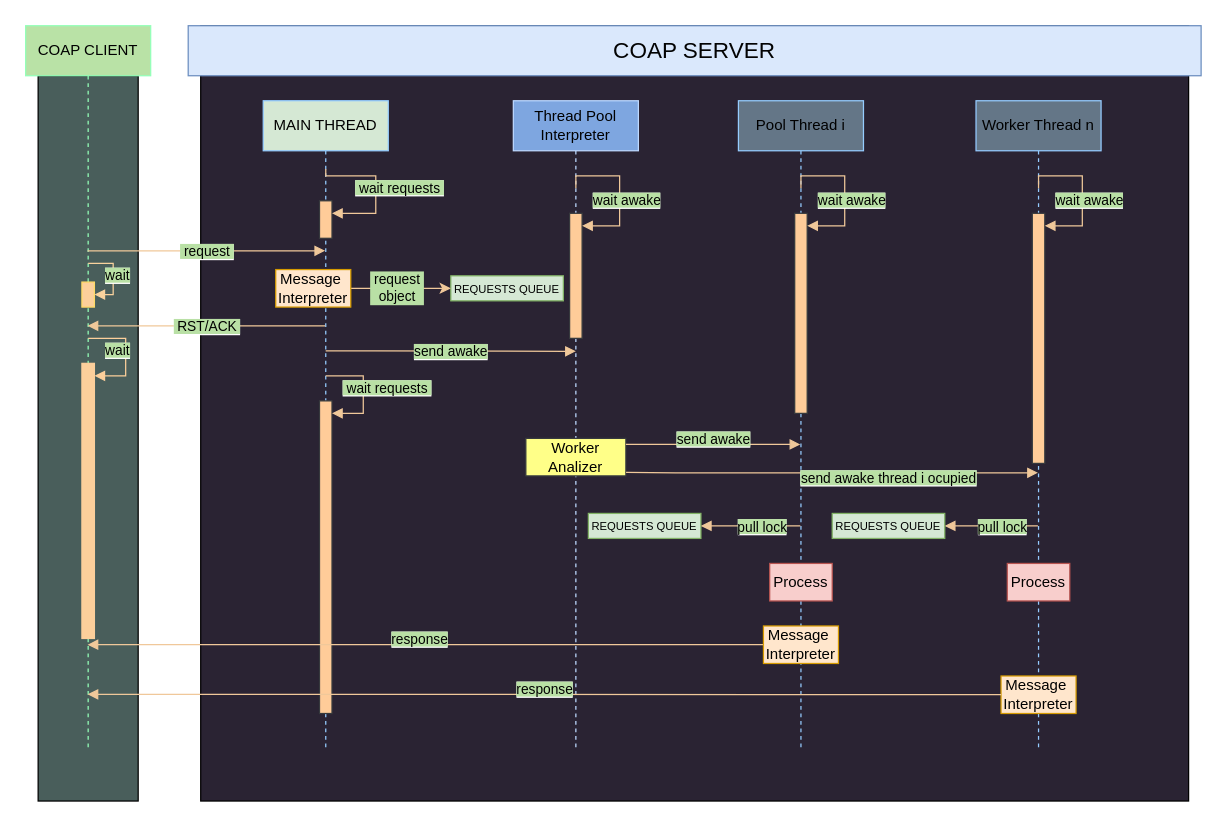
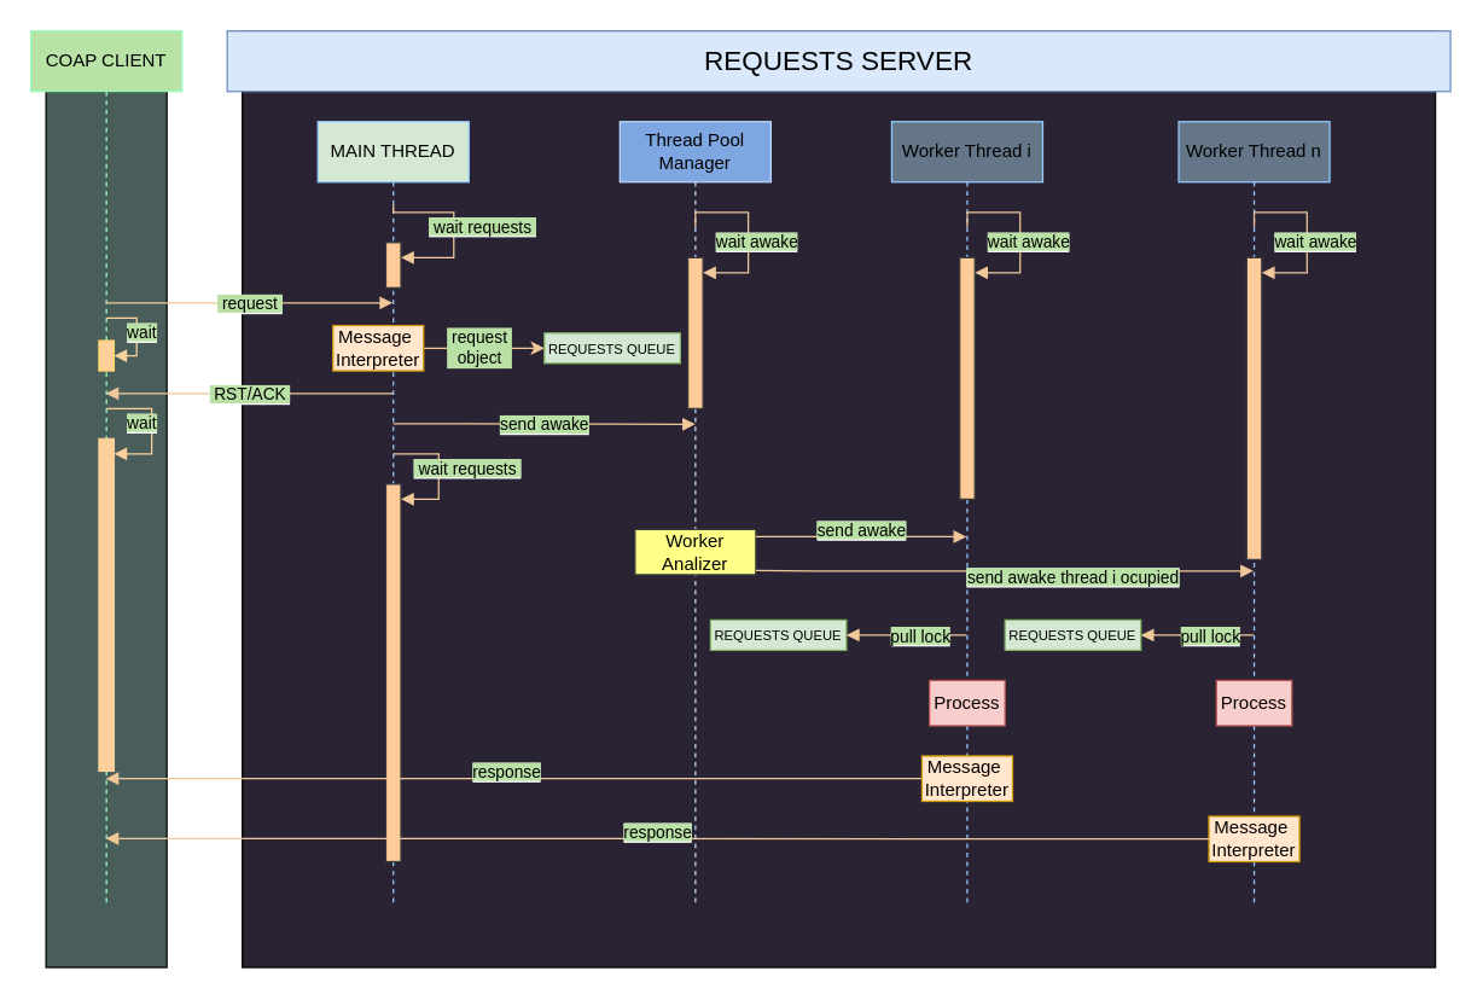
  <mxCell id="0" />
  <mxCell id="1" parent="0" />
  <mxCell id="2" value="" style="html=1;whiteSpace=wrap;fillColor=#495E5B;" parent="1" vertex="1"><mxGeometry x="30" y="60" width="80" height="580" as="geometry" /></mxCell>
  <mxCell id="3" value="" style="rounded=0;whiteSpace=wrap;html=1;fillColor=#2A2333;strokeColor=default;" parent="1" vertex="1"><mxGeometry x="160" y="20" width="790" height="620" as="geometry" /></mxCell>
- <mxCell id="4" value="&lt;font color=&quot;#030303&quot; style=&quot;font-size: 18px;&quot;&gt;COAP SERVER&lt;/font&gt;" style="rounded=0;whiteSpace=wrap;html=1;fillColor=#dae8fc;strokeColor=#6c8ebf;" parent="1" vertex="1"><mxGeometry x="150" y="20" width="810" height="40" as="geometry" /></mxCell>
+ <mxCell id="4" value="&lt;font color=&quot;#030303&quot; style=&quot;font-size: 18px;&quot;&gt;REQUESTS SERVER&lt;/font&gt;" style="rounded=0;whiteSpace=wrap;html=1;fillColor=#dae8fc;strokeColor=#6c8ebf;" parent="1" vertex="1"><mxGeometry x="150" y="20" width="810" height="40" as="geometry" /></mxCell>
  <mxCell id="5" value="MAIN THREAD" style="shape=umlLifeline;perimeter=lifelinePerimeter;whiteSpace=wrap;html=1;container=1;dropTarget=0;collapsible=0;recursiveResize=0;outlineConnect=0;portConstraint=eastwest;newEdgeStyle={&quot;curved&quot;:0,&quot;rounded&quot;:0};fillColor=#D5E8D4;strokeColor=#95CCFF;fontColor=#000000;" parent="1" vertex="1"><mxGeometry x="210" y="80" width="100" height="520" as="geometry" /></mxCell>
  <mxCell id="6" value="" style="html=1;points=[[0,0,0,0,5],[0,1,0,0,-5],[1,0,0,0,5],[1,1,0,0,-5]];perimeter=orthogonalPerimeter;outlineConnect=0;targetShapes=umlLifeline;portConstraint=eastwest;newEdgeStyle={&quot;curved&quot;:0,&quot;rounded&quot;:0};fillColor=#ffcc99;strokeColor=#36393d;" parent="5" vertex="1"><mxGeometry x="45" y="80" width="10" height="30" as="geometry" /></mxCell>
  <mxCell id="7" value="&lt;span style=&quot;background-color: rgb(185, 224, 165);&quot;&gt;&lt;font color=&quot;#000000&quot;&gt;&amp;nbsp;wait requests&amp;nbsp;&lt;/font&gt;&lt;/span&gt;" style="html=1;align=left;spacingLeft=2;endArrow=block;rounded=0;edgeStyle=orthogonalEdgeStyle;curved=0;rounded=0;exitX=0.5;exitY=0.105;exitDx=0;exitDy=0;exitPerimeter=0;strokeColor=#F0C89A;" parent="5" source="5" target="6" edge="1"><mxGeometry x="-0.54" y="-10" relative="1" as="geometry"><mxPoint x="60" y="60" as="sourcePoint" /><Array as="points"><mxPoint x="90" y="60" /><mxPoint x="90" y="90" /></Array><mxPoint as="offset" /></mxGeometry></mxCell>
  <mxCell id="8" value="" style="html=1;points=[[0,0,0,0,5],[0,1,0,0,-5],[1,0,0,0,5],[1,1,0,0,-5]];perimeter=orthogonalPerimeter;outlineConnect=0;targetShapes=umlLifeline;portConstraint=eastwest;newEdgeStyle={&quot;curved&quot;:0,&quot;rounded&quot;:0};fillColor=#ffcc99;strokeColor=#36393d;" parent="5" vertex="1"><mxGeometry x="45" y="240" width="10" height="250" as="geometry" /></mxCell>
  <mxCell id="9" value="&lt;span style=&quot;background-color: rgb(185, 224, 165);&quot;&gt;&lt;font color=&quot;#000000&quot;&gt;&amp;nbsp;wait requests&amp;nbsp;&lt;/font&gt;&lt;/span&gt;" style="html=1;align=left;spacingLeft=2;endArrow=block;rounded=0;edgeStyle=orthogonalEdgeStyle;curved=0;rounded=0;fillColor=#ffcc99;strokeColor=#F0C89A;" parent="5" target="8" edge="1"><mxGeometry x="-0.765" y="-10" relative="1" as="geometry"><mxPoint x="50" y="220" as="sourcePoint" /><Array as="points"><mxPoint x="80" y="250" /></Array><mxPoint as="offset" /></mxGeometry></mxCell>
  <mxCell id="10" value="&lt;font color=&quot;#000000&quot;&gt;COAP CLIENT&lt;/font&gt;" style="shape=umlLifeline;perimeter=lifelinePerimeter;whiteSpace=wrap;html=1;container=1;dropTarget=0;collapsible=0;recursiveResize=0;outlineConnect=0;portConstraint=eastwest;newEdgeStyle={&quot;curved&quot;:0,&quot;rounded&quot;:0};fillColor=#b9e2a6;strokeColor=#94ffb8;" parent="1" vertex="1"><mxGeometry x="20" y="20" width="100" height="580" as="geometry" /></mxCell>
  <mxCell id="11" value="" style="html=1;points=[[0,0,0,0,5],[0,1,0,0,-5],[1,0,0,0,5],[1,1,0,0,-5]];perimeter=orthogonalPerimeter;outlineConnect=0;targetShapes=umlLifeline;portConstraint=eastwest;newEdgeStyle={&quot;curved&quot;:0,&quot;rounded&quot;:0};strokeColor=#fccf9b;fillColor=#fccf9b;" parent="10" vertex="1"><mxGeometry x="45" y="270" width="10" height="220" as="geometry" /></mxCell>
  <mxCell id="12" value="&lt;span style=&quot;background-color: rgb(185, 224, 165);&quot;&gt;&lt;font color=&quot;#000000&quot;&gt;wait&lt;/font&gt;&lt;/span&gt;" style="html=1;align=left;spacingLeft=2;endArrow=block;rounded=0;edgeStyle=orthogonalEdgeStyle;curved=0;rounded=0;strokeColor=#fccf9b;" parent="10" target="11" edge="1"><mxGeometry x="-0.765" y="-10" relative="1" as="geometry"><mxPoint x="50" y="250" as="sourcePoint" /><Array as="points"><mxPoint x="80" y="280" /></Array><mxPoint as="offset" /></mxGeometry></mxCell>
  <mxCell id="13" value="&lt;span style=&quot;background-color: rgb(185, 224, 165);&quot;&gt;&lt;font color=&quot;#000000&quot;&gt;&amp;nbsp;request&amp;nbsp;&lt;/font&gt;&lt;/span&gt;" style="html=1;verticalAlign=bottom;endArrow=block;curved=0;rounded=0;strokeColor=#F0C89A;" parent="1" source="10" target="5" edge="1"><mxGeometry x="0.002" y="-10" width="80" relative="1" as="geometry"><mxPoint x="100" y="310" as="sourcePoint" /><mxPoint x="240" y="200" as="targetPoint" /><Array as="points"><mxPoint x="80" y="200" /><mxPoint x="120" y="200" /></Array><mxPoint as="offset" /></mxGeometry></mxCell>
  <mxCell id="14" value="&lt;font style=&quot;font-size: 9px;&quot;&gt;REQUESTS QUEUE&lt;/font&gt;" style="rounded=0;whiteSpace=wrap;html=1;fillColor=#d5e8d4;strokeColor=#82b366;fontColor=#000000;" parent="1" vertex="1"><mxGeometry x="360" y="220" width="90" height="20" as="geometry" /></mxCell>
- <mxCell id="15" value="&lt;font color=&quot;#000000&quot;&gt;Thread Pool&lt;br&gt;Interpreter&lt;/font&gt;" style="shape=umlLifeline;perimeter=lifelinePerimeter;whiteSpace=wrap;html=1;container=1;dropTarget=0;collapsible=0;recursiveResize=0;outlineConnect=0;portConstraint=eastwest;newEdgeStyle={&quot;curved&quot;:0,&quot;rounded&quot;:0};fillColor=#7EA6E0;fontColor=#ffffff;strokeColor=#bdd8ff;" parent="1" vertex="1"><mxGeometry x="410" y="80" width="100" height="520" as="geometry" /></mxCell>
+ <mxCell id="15" value="&lt;font color=&quot;#000000&quot;&gt;Thread Pool&lt;br&gt;Manager&lt;/font&gt;" style="shape=umlLifeline;perimeter=lifelinePerimeter;whiteSpace=wrap;html=1;container=1;dropTarget=0;collapsible=0;recursiveResize=0;outlineConnect=0;portConstraint=eastwest;newEdgeStyle={&quot;curved&quot;:0,&quot;rounded&quot;:0};fillColor=#7EA6E0;fontColor=#ffffff;strokeColor=#bdd8ff;" parent="1" vertex="1"><mxGeometry x="410" y="80" width="100" height="520" as="geometry" /></mxCell>
  <mxCell id="16" value="" style="html=1;points=[[0,0,0,0,5],[0,1,0,0,-5],[1,0,0,0,5],[1,1,0,0,-5]];perimeter=orthogonalPerimeter;outlineConnect=0;targetShapes=umlLifeline;portConstraint=eastwest;newEdgeStyle={&quot;curved&quot;:0,&quot;rounded&quot;:0};fillColor=#ffcc99;strokeColor=#36393d;" parent="15" vertex="1"><mxGeometry x="45" y="90" width="10" height="100" as="geometry" /></mxCell>
  <mxCell id="17" value="&lt;font style=&quot;background-color: rgb(185, 224, 165);&quot; color=&quot;#000000&quot;&gt;wait awake&lt;/font&gt;" style="html=1;align=left;spacingLeft=2;endArrow=block;rounded=0;edgeStyle=orthogonalEdgeStyle;curved=0;rounded=0;fillColor=#ffcc99;strokeColor=#F0C89A;" parent="15" target="16" edge="1"><mxGeometry x="-1" y="-14" relative="1" as="geometry"><mxPoint x="50" y="70" as="sourcePoint" /><Array as="points"><mxPoint x="50" y="60" /><mxPoint x="85" y="60" /><mxPoint x="85" y="100" /></Array><mxPoint x="-4" y="10" as="offset" /></mxGeometry></mxCell>
  <mxCell id="18" value="&lt;span style=&quot;background-color: rgb(185, 224, 165);&quot;&gt;&lt;font color=&quot;#000000&quot;&gt;send awake&lt;/font&gt;&lt;/span&gt;" style="html=1;verticalAlign=bottom;endArrow=block;rounded=0;entryX=0.5;entryY=0.306;entryDx=0;entryDy=0;entryPerimeter=0;fillColor=#ffcc99;strokeColor=#F0C89A;" parent="1" edge="1"><mxGeometry x="0.001" y="-10" width="80" relative="1" as="geometry"><mxPoint x="259.929" y="280" as="sourcePoint" /><mxPoint x="460" y="280.36" as="targetPoint" /><Array as="points"><mxPoint x="300" y="280" /></Array><mxPoint as="offset" /></mxGeometry></mxCell>
  <mxCell id="19" value="Worker&lt;br&gt;Analizer" style="html=1;whiteSpace=wrap;fillColor=#ffff88;strokeColor=#36393d;fontColor=#000000;" parent="1" vertex="1"><mxGeometry x="420" y="350" width="80" height="30" as="geometry" /></mxCell>
- <mxCell id="20" value="&lt;font color=&quot;#000000&quot;&gt;Pool Thread i&lt;/font&gt;" style="shape=umlLifeline;perimeter=lifelinePerimeter;whiteSpace=wrap;html=1;container=1;dropTarget=0;collapsible=0;recursiveResize=0;outlineConnect=0;portConstraint=eastwest;newEdgeStyle={&quot;curved&quot;:0,&quot;rounded&quot;:0};fillColor=#647687;fontColor=#ffffff;strokeColor=#95CCFF;" parent="1" vertex="1"><mxGeometry x="590" y="80" width="100" height="520" as="geometry" /></mxCell>
+ <mxCell id="20" value="&lt;font color=&quot;#000000&quot;&gt;Worker Thread i&lt;/font&gt;" style="shape=umlLifeline;perimeter=lifelinePerimeter;whiteSpace=wrap;html=1;container=1;dropTarget=0;collapsible=0;recursiveResize=0;outlineConnect=0;portConstraint=eastwest;newEdgeStyle={&quot;curved&quot;:0,&quot;rounded&quot;:0};fillColor=#647687;fontColor=#ffffff;strokeColor=#95CCFF;" parent="1" vertex="1"><mxGeometry x="590" y="80" width="100" height="520" as="geometry" /></mxCell>
  <mxCell id="21" value="" style="html=1;points=[[0,0,0,0,5],[0,1,0,0,-5],[1,0,0,0,5],[1,1,0,0,-5]];perimeter=orthogonalPerimeter;outlineConnect=0;targetShapes=umlLifeline;portConstraint=eastwest;newEdgeStyle={&quot;curved&quot;:0,&quot;rounded&quot;:0};fillColor=#ffcc99;strokeColor=#36393d;" parent="20" vertex="1"><mxGeometry x="45" y="90" width="10" height="160" as="geometry" /></mxCell>
  <mxCell id="22" value="&lt;font style=&quot;background-color: rgb(185, 224, 165);&quot; color=&quot;#000000&quot;&gt;wait awake&lt;/font&gt;" style="html=1;align=left;spacingLeft=2;endArrow=block;rounded=0;edgeStyle=orthogonalEdgeStyle;curved=0;rounded=0;strokeColor=#F0C89A;" parent="20" target="21" edge="1"><mxGeometry x="-1" y="-14" relative="1" as="geometry"><mxPoint x="50" y="70" as="sourcePoint" /><Array as="points"><mxPoint x="50" y="70" /><mxPoint x="50" y="60" /><mxPoint x="85" y="60" /><mxPoint x="85" y="100" /></Array><mxPoint x="-4" y="10" as="offset" /></mxGeometry></mxCell>
  <mxCell id="23" value="&lt;font style=&quot;background-color: rgb(185, 224, 165);&quot; color=&quot;#000000&quot;&gt;send awake&lt;/font&gt;" style="html=1;verticalAlign=bottom;endArrow=block;curved=0;rounded=0;strokeColor=#F0C89A;" parent="1" edge="1"><mxGeometry x="0.006" y="-5" width="80" relative="1" as="geometry"><mxPoint x="500" y="354.82" as="sourcePoint" /><mxPoint x="639.5" y="354.82" as="targetPoint" /><Array as="points"><mxPoint x="530" y="354.82" /><mxPoint x="620" y="354.82" /></Array><mxPoint as="offset" /></mxGeometry></mxCell>
  <mxCell id="24" value="&lt;font style=&quot;font-size: 9px;&quot;&gt;REQUESTS QUEUE&lt;/font&gt;" style="rounded=0;whiteSpace=wrap;html=1;fillColor=#d5e8d4;strokeColor=#82b366;fontColor=#000000;" parent="1" vertex="1"><mxGeometry x="470" y="410" width="90" height="20" as="geometry" /></mxCell>
  <mxCell id="25" value="&lt;font style=&quot;background-color: rgb(185, 224, 165);&quot; color=&quot;#000000&quot;&gt;pull lock&lt;/font&gt;" style="html=1;verticalAlign=bottom;endArrow=block;curved=0;rounded=0;entryX=1;entryY=0.5;entryDx=0;entryDy=0;strokeColor=#F0C89A;" parent="1" source="20" target="24" edge="1"><mxGeometry x="-0.212" y="10" width="80" relative="1" as="geometry"><mxPoint x="370" y="310" as="sourcePoint" /><mxPoint x="450" y="310" as="targetPoint" /><mxPoint as="offset" /></mxGeometry></mxCell>
  <mxCell id="26" value="Process" style="html=1;whiteSpace=wrap;fillColor=#f8cecc;strokeColor=#b85450;fontColor=#000000;" parent="1" vertex="1"><mxGeometry x="615" y="450" width="50" height="30" as="geometry" /></mxCell>
  <mxCell id="27" value="" style="edgeStyle=orthogonalEdgeStyle;rounded=0;orthogonalLoop=1;jettySize=auto;html=1;strokeColor=#F0C89A;exitX=1;exitY=0.5;exitDx=0;exitDy=0;" parent="1" source="40" target="14" edge="1"><mxGeometry relative="1" as="geometry"><mxPoint x="290" y="230" as="sourcePoint" /></mxGeometry></mxCell>
  <mxCell id="28" value="&amp;nbsp;request&amp;nbsp;&lt;br&gt;&lt;span style=&quot;&quot;&gt;object&lt;/span&gt;" style="edgeLabel;html=1;align=center;verticalAlign=middle;resizable=0;points=[];labelBackgroundColor=#B9E0A5;fontColor=#000000;" parent="27" vertex="1" connectable="0"><mxGeometry x="-0.092" y="1" relative="1" as="geometry"><mxPoint as="offset" /></mxGeometry></mxCell>
  <mxCell id="29" value="&lt;span style=&quot;background-color: rgb(185, 224, 165);&quot;&gt;&lt;font color=&quot;#000000&quot;&gt;&amp;nbsp;RST/ACK&amp;nbsp;&lt;/font&gt;&lt;/span&gt;" style="html=1;verticalAlign=bottom;endArrow=block;curved=0;rounded=0;strokeColor=#F0C89A;" parent="1" target="10" edge="1"><mxGeometry x="-0.004" y="10" width="80" relative="1" as="geometry"><mxPoint x="259.5" y="260" as="sourcePoint" /><mxPoint x="39.667" y="260" as="targetPoint" /><mxPoint as="offset" /></mxGeometry></mxCell>
  <mxCell id="30" value="&lt;span style=&quot;background-color: rgb(185, 224, 165);&quot;&gt;&lt;font color=&quot;#000000&quot;&gt;response&lt;/font&gt;&lt;/span&gt;" style="html=1;verticalAlign=bottom;endArrow=block;curved=0;rounded=0;exitX=0;exitY=0.5;exitDx=0;exitDy=0;strokeColor=#F0C89A;" parent="1" source="39" target="10" edge="1"><mxGeometry x="0.018" y="5" width="80" relative="1" as="geometry"><mxPoint x="639.5" y="510" as="sourcePoint" /><mxPoint x="40" y="515" as="targetPoint" /><Array as="points"><mxPoint x="160" y="515" /></Array><mxPoint as="offset" /></mxGeometry></mxCell>
  <mxCell id="31" value="Worker Thread n" style="shape=umlLifeline;perimeter=lifelinePerimeter;whiteSpace=wrap;html=1;container=1;dropTarget=0;collapsible=0;recursiveResize=0;outlineConnect=0;portConstraint=eastwest;newEdgeStyle={&quot;curved&quot;:0,&quot;rounded&quot;:0};fillColor=#647687;fontColor=#000000;strokeColor=#95CBFF;" parent="1" vertex="1"><mxGeometry x="780" y="80" width="100" height="520" as="geometry" /></mxCell>
  <mxCell id="32" value="" style="html=1;points=[[0,0,0,0,5],[0,1,0,0,-5],[1,0,0,0,5],[1,1,0,0,-5]];perimeter=orthogonalPerimeter;outlineConnect=0;targetShapes=umlLifeline;portConstraint=eastwest;newEdgeStyle={&quot;curved&quot;:0,&quot;rounded&quot;:0};fillColor=#ffcc99;strokeColor=#36393d;" parent="31" vertex="1"><mxGeometry x="45" y="90" width="10" height="200" as="geometry" /></mxCell>
  <mxCell id="33" value="&lt;font style=&quot;background-color: rgb(185, 224, 165);&quot; color=&quot;#000000&quot;&gt;wait awake&lt;/font&gt;" style="html=1;align=left;spacingLeft=2;endArrow=block;rounded=0;edgeStyle=orthogonalEdgeStyle;curved=0;rounded=0;strokeColor=#F0C89A;" parent="31" target="32" edge="1"><mxGeometry x="-1" y="-14" relative="1" as="geometry"><mxPoint x="50" y="70" as="sourcePoint" /><Array as="points"><mxPoint x="50" y="70" /><mxPoint x="50" y="60" /><mxPoint x="85" y="60" /><mxPoint x="85" y="100" /></Array><mxPoint x="-4" y="10" as="offset" /></mxGeometry></mxCell>
  <mxCell id="34" value="&lt;span style=&quot;background-color: rgb(185, 224, 165);&quot;&gt;&lt;font color=&quot;#000000&quot;&gt;pull lock&lt;/font&gt;&lt;/span&gt;" style="html=1;verticalAlign=bottom;endArrow=block;curved=0;rounded=0;entryX=1;entryY=0.5;entryDx=0;entryDy=0;strokeColor=#F0C89A;" parent="1" source="31" target="36" edge="1"><mxGeometry x="-0.212" y="10" width="80" relative="1" as="geometry"><mxPoint x="560" y="310" as="sourcePoint" /><mxPoint x="780" y="420" as="targetPoint" /><mxPoint as="offset" /></mxGeometry></mxCell>
  <mxCell id="35" value="Message&amp;nbsp;&lt;br&gt;Interpreter" style="html=1;whiteSpace=wrap;fillColor=#ffe6cc;strokeColor=#d79b00;fontColor=#000000;" parent="1" vertex="1"><mxGeometry x="800" y="540" width="60" height="30" as="geometry" /></mxCell>
  <mxCell id="36" value="&lt;font style=&quot;font-size: 9px;&quot;&gt;REQUESTS QUEUE&lt;/font&gt;" style="rounded=0;whiteSpace=wrap;html=1;fillColor=#d5e8d4;strokeColor=#82b366;fontColor=#000000;" parent="1" vertex="1"><mxGeometry x="665" y="410" width="90" height="20" as="geometry" /></mxCell>
  <mxCell id="37" value="&lt;span style=&quot;background-color: rgb(185, 224, 165);&quot;&gt;&lt;font color=&quot;#000000&quot;&gt;response&lt;/font&gt;&lt;/span&gt;" style="html=1;verticalAlign=bottom;endArrow=block;curved=0;rounded=0;strokeColor=#F0C89A;" parent="1" target="10" edge="1"><mxGeometry y="5" width="80" relative="1" as="geometry"><mxPoint x="800" y="555" as="sourcePoint" /><mxPoint x="40" y="554.62" as="targetPoint" /><Array as="points"><mxPoint x="160.5" y="554.62" /></Array><mxPoint as="offset" /></mxGeometry></mxCell>
  <mxCell id="38" value="&lt;span style=&quot;background-color: rgb(185, 224, 165);&quot;&gt;&lt;font color=&quot;#000000&quot;&gt;send awake thread i ocupied&lt;/font&gt;&lt;/span&gt;" style="html=1;verticalAlign=bottom;endArrow=block;curved=0;rounded=0;exitX=1.002;exitY=0.905;exitDx=0;exitDy=0;exitPerimeter=0;strokeColor=#F0C89A;" parent="1" source="19" edge="1"><mxGeometry x="0.274" y="-13" width="80" relative="1" as="geometry"><mxPoint x="510" y="378" as="sourcePoint" /><mxPoint x="829.5" y="377.5" as="targetPoint" /><Array as="points"><mxPoint x="540" y="377.5" /><mxPoint x="580" y="377.5" /><mxPoint x="630" y="377.5" /></Array><mxPoint as="offset" /></mxGeometry></mxCell>
  <mxCell id="39" value="Message&amp;nbsp;&lt;br&gt;Interpreter" style="html=1;whiteSpace=wrap;fillColor=#ffe6cc;strokeColor=#d79b00;fontColor=#000000;" parent="1" vertex="1"><mxGeometry x="610" y="500" width="60" height="30" as="geometry" /></mxCell>
  <mxCell id="40" value="Message&amp;nbsp;&lt;br&gt;Interpreter" style="html=1;whiteSpace=wrap;fillColor=#ffe6cc;strokeColor=#d79b00;fontColor=#000000;" parent="1" vertex="1"><mxGeometry x="220" y="215" width="60" height="30" as="geometry" /></mxCell>
  <mxCell id="41" value="Process" style="html=1;whiteSpace=wrap;fillColor=#f8cecc;strokeColor=#b85450;fontColor=#000000;" parent="1" vertex="1"><mxGeometry x="805" y="450" width="50" height="30" as="geometry" /></mxCell>
  <mxCell id="42" value="" style="html=1;points=[[0,0,0,0,5],[0,1,0,0,-5],[1,0,0,0,5],[1,1,0,0,-5]];perimeter=orthogonalPerimeter;outlineConnect=0;targetShapes=umlLifeline;portConstraint=eastwest;newEdgeStyle={&quot;curved&quot;:0,&quot;rounded&quot;:0};strokeColor=#FFD966;fillColor=#fccf9b;" parent="1" vertex="1"><mxGeometry x="65" y="225" width="10" height="20" as="geometry" /></mxCell>
  <mxCell id="43" value="&lt;font style=&quot;background-color: rgb(185, 224, 165);&quot; color=&quot;#000000&quot;&gt;wait&lt;/font&gt;" style="html=1;align=left;spacingLeft=2;endArrow=block;rounded=0;edgeStyle=orthogonalEdgeStyle;curved=0;rounded=0;strokeColor=#f9d29d;" parent="1" target="42" edge="1"><mxGeometry y="-10" relative="1" as="geometry"><mxPoint x="70" y="210" as="sourcePoint" /><Array as="points"><mxPoint x="90" y="210" /><mxPoint x="90" y="235" /></Array><mxPoint as="offset" /></mxGeometry></mxCell>
